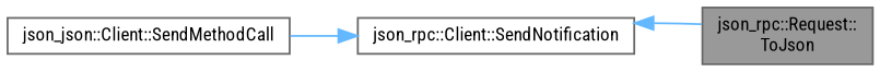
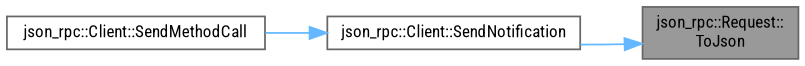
  digraph {
    fontname="Roboto Condensed"
    rankdir=RL
    node [color=grey40 fillcolor=white fontname="Roboto Condensed" fontsize=10 shape=box style=filled]
    edge [color=steelblue1 dir=back fontname="Roboto Condensed" fontsize=10 labelfontname=Helvetica labelfontsize=10 style=solid]
    n1 [color=gray40 fillcolor=grey60 fontcolor=black height=0.2 label="json_rpc::Request::\lToJson" width=0.4]
    n2 [height=0.2 label="json_rpc::Client::SendNotification" width=0.4]
-   n3 [height=0.2 label="json_json::Client::SendMethodCall" width=0.4]
-   n2 -> n1
+   n3 [height=0.2 label="json_rpc::Client::SendMethodCall" width=0.4]
+   n1 -> n2
    n2 -> n3
  }
